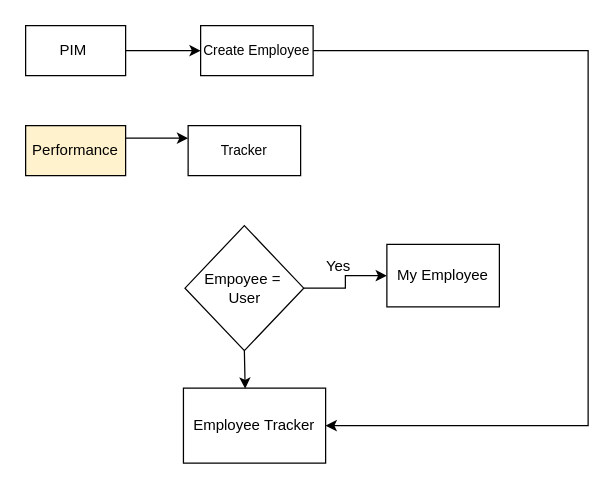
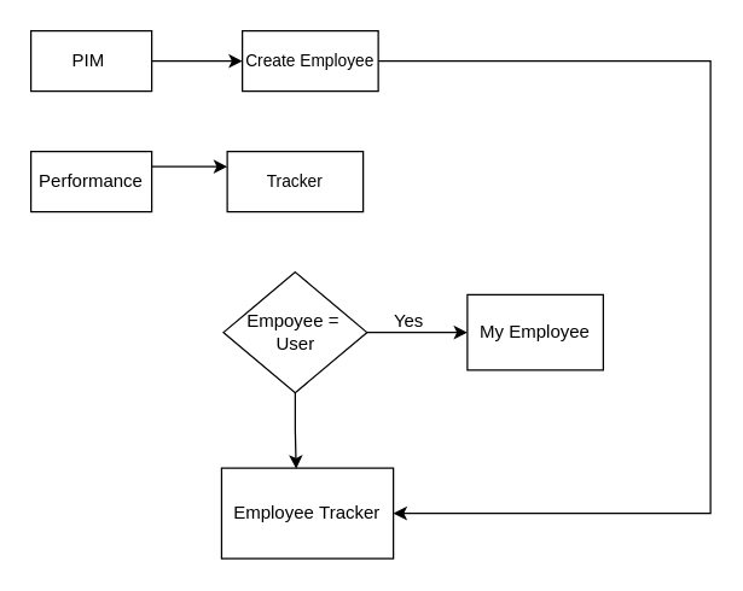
  <mxCell id="0" />
  <mxCell id="1" parent="0" />
  <mxCell id="2" style="edgeStyle=orthogonalEdgeStyle;rounded=0;orthogonalLoop=1;jettySize=auto;html=1;exitX=1;exitY=0.5;exitDx=0;exitDy=0;" edge="1" parent="1" source="3" target="5"><mxGeometry relative="1" as="geometry" /></mxCell>
  <mxCell id="3" value="PIM&amp;nbsp;" style="rounded=0;whiteSpace=wrap;html=1;" vertex="1" parent="1"><mxGeometry x="20" y="20" width="80" height="40" as="geometry" /></mxCell>
  <mxCell id="4" style="edgeStyle=orthogonalEdgeStyle;rounded=0;orthogonalLoop=1;jettySize=auto;html=1;exitX=1;exitY=0.5;exitDx=0;exitDy=0;entryX=1;entryY=0.5;entryDx=0;entryDy=0;" edge="1" parent="1" source="5" target="12"><mxGeometry relative="1" as="geometry"><Array as="points"><mxPoint x="470" y="40" /><mxPoint x="470" y="340" /></Array></mxGeometry></mxCell>
  <mxCell id="5" value="&lt;font style=&quot;font-size: 11px;&quot;&gt;Create Employee&lt;/font&gt;" style="rounded=0;whiteSpace=wrap;html=1;" vertex="1" parent="1"><mxGeometry x="160" y="20" width="90" height="40" as="geometry" /></mxCell>
  <mxCell id="6" style="edgeStyle=orthogonalEdgeStyle;rounded=0;orthogonalLoop=1;jettySize=auto;html=1;exitX=1;exitY=0.25;exitDx=0;exitDy=0;entryX=0;entryY=0.25;entryDx=0;entryDy=0;" edge="1" parent="1" source="7" target="8"><mxGeometry relative="1" as="geometry" /></mxCell>
- <mxCell id="7" value="Performance" style="rounded=0;whiteSpace=wrap;html=1;fillColor=#fff2cc;" vertex="1" parent="1"><mxGeometry x="20" y="100" width="80" height="40" as="geometry" /></mxCell>
+ <mxCell id="7" value="Performance" style="rounded=0;whiteSpace=wrap;html=1;" vertex="1" parent="1"><mxGeometry x="20" y="100" width="80" height="40" as="geometry" /></mxCell>
  <mxCell id="8" value="&lt;font style=&quot;font-size: 11px;&quot;&gt;Tracker&lt;/font&gt;" style="rounded=0;whiteSpace=wrap;html=1;" vertex="1" parent="1"><mxGeometry x="150" y="100" width="90" height="40" as="geometry" /></mxCell>
  <mxCell id="9" style="edgeStyle=orthogonalEdgeStyle;rounded=0;orthogonalLoop=1;jettySize=auto;html=1;exitX=1;exitY=0.5;exitDx=0;exitDy=0;" edge="1" parent="1" source="10" target="11"><mxGeometry relative="1" as="geometry" /></mxCell>
- <mxCell id="10" value="Empoyee =&amp;nbsp;&lt;div&gt;User&lt;/div&gt;" style="rhombus;whiteSpace=wrap;html=1;" vertex="1" parent="1"><mxGeometry x="147.5" y="180" width="95" height="100" as="geometry" /></mxCell>
+ <mxCell id="10" value="Empoyee =&amp;nbsp;&lt;div&gt;User&lt;/div&gt;" style="rhombus;whiteSpace=wrap;html=1;" vertex="1" parent="1"><mxGeometry x="147.5" y="180" width="95" height="80" as="geometry" /></mxCell>
  <mxCell id="11" value="My&amp;nbsp;Employee" style="rounded=0;whiteSpace=wrap;html=1;" vertex="1" parent="1"><mxGeometry x="309" y="195" width="90" height="50" as="geometry" /></mxCell>
  <mxCell id="12" value="Employee&amp;nbsp;Tracker" style="rounded=0;whiteSpace=wrap;html=1;" vertex="1" parent="1"><mxGeometry x="146.25" y="310" width="113.75" height="60" as="geometry" /></mxCell>
  <mxCell id="13" style="edgeStyle=orthogonalEdgeStyle;rounded=0;orthogonalLoop=1;jettySize=auto;html=1;exitX=0.5;exitY=1;exitDx=0;exitDy=0;entryX=0.434;entryY=0.007;entryDx=0;entryDy=0;entryPerimeter=0;" edge="1" parent="1" source="10" target="12"><mxGeometry relative="1" as="geometry" /></mxCell>
  <mxCell id="14" value="Yes" style="text;html=1;align=center;verticalAlign=middle;resizable=0;points=[];autosize=1;strokeColor=none;fillColor=none;" vertex="1" parent="1"><mxGeometry x="250" y="198" width="40" height="30" as="geometry" /></mxCell>
